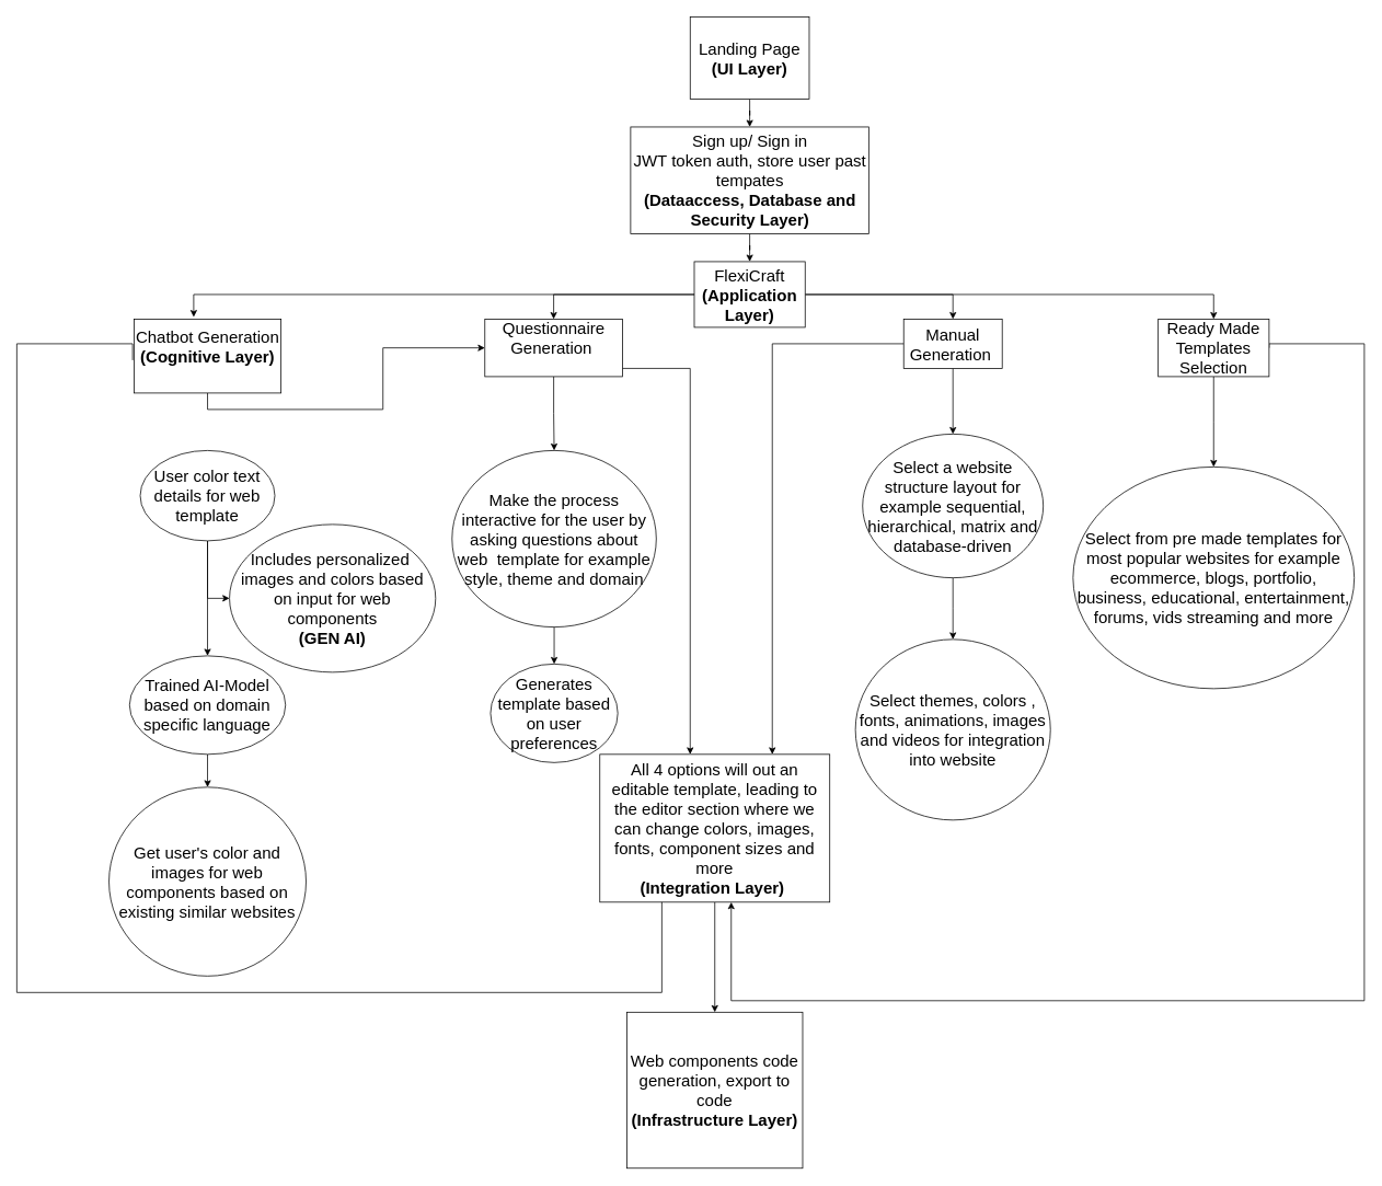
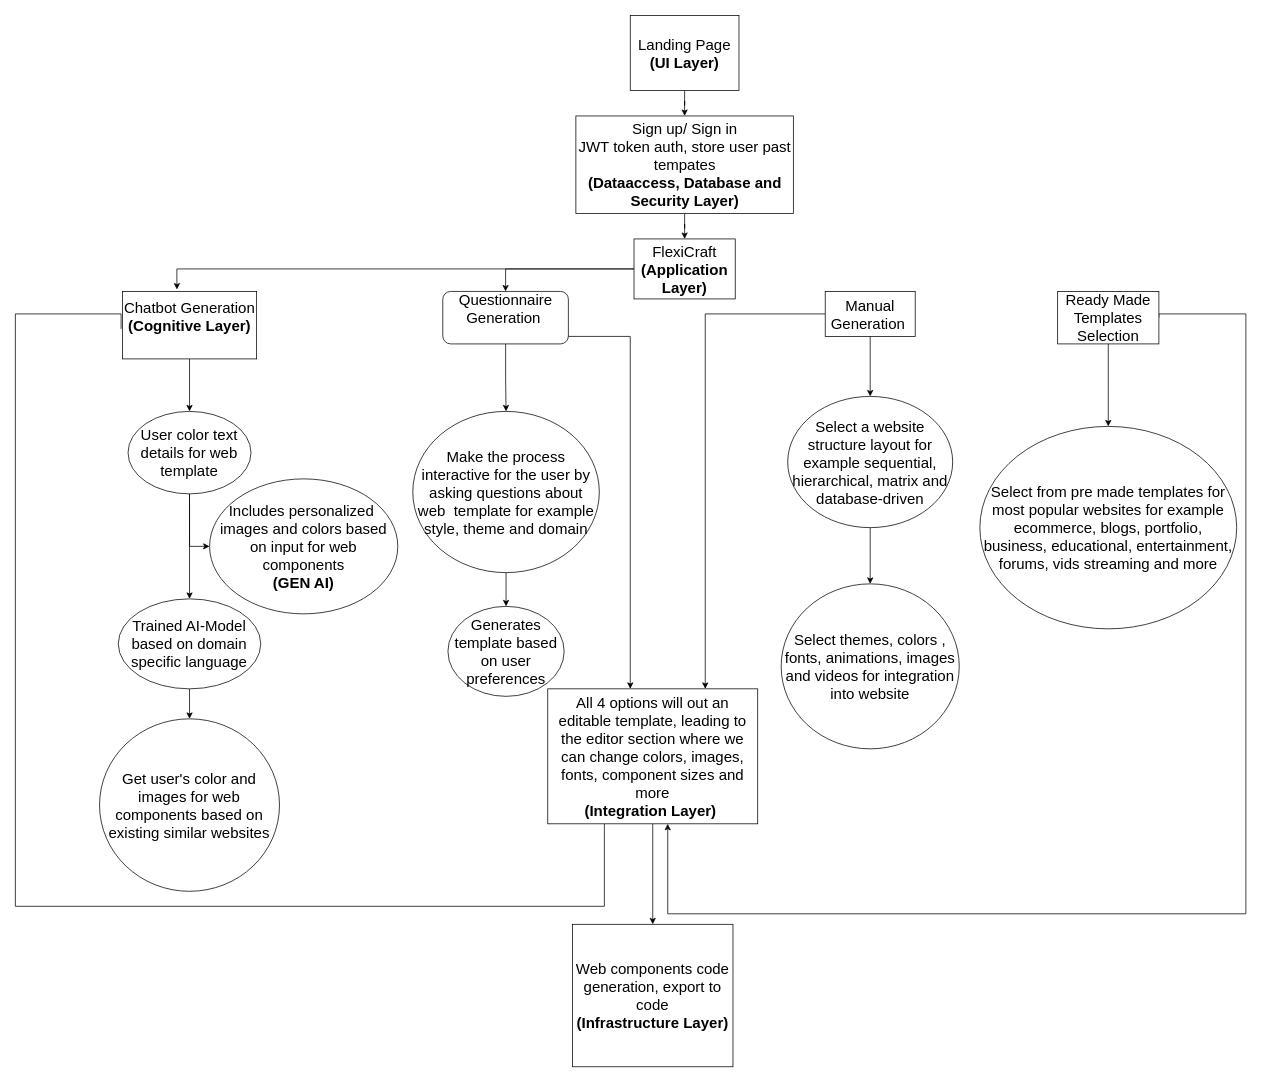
  <mxCell id="0" />
  <mxCell id="1" parent="0" />
- <mxCell id="2" style="edgeStyle=orthogonalEdgeStyle;rounded=0;orthogonalLoop=1;jettySize=auto;html=1;exitX=0.5;exitY=1;exitDx=0;exitDy=0;fontSize=20;" parent="1" source="4" target="13" edge="1"><mxGeometry relative="1" as="geometry" /></mxCell>
+ <mxCell id="2" style="edgeStyle=orthogonalEdgeStyle;rounded=0;orthogonalLoop=1;jettySize=auto;html=1;exitX=0.5;exitY=1;exitDx=0;exitDy=0;entryX=0.5;entryY=0;entryDx=0;entryDy=0;fontSize=20;" parent="1" source="4" target="24" edge="1"><mxGeometry relative="1" as="geometry" /></mxCell>
  <mxCell id="3" style="edgeStyle=orthogonalEdgeStyle;rounded=0;orthogonalLoop=1;jettySize=auto;html=1;entryX=0.5;entryY=1;entryDx=0;entryDy=0;fontSize=20;" parent="1" edge="1"><mxGeometry relative="1" as="geometry"><mxPoint x="805.5" y="1087.92" as="targetPoint" /><mxPoint x="161" y="437.997" as="sourcePoint" /><Array as="points"><mxPoint x="161" y="418" /><mxPoint x="20" y="418" /><mxPoint x="20" y="1208" /><mxPoint x="806" y="1208" /></Array></mxGeometry></mxCell>
  <mxCell id="4" value="Chatbot Generation&lt;div style=&quot;font-size: 20px;&quot;&gt;&lt;b&gt;(Cognitive Layer)&lt;/b&gt;&lt;/div&gt;&lt;div style=&quot;font-size: 20px;&quot;&gt;&lt;br style=&quot;font-size: 20px;&quot;&gt;&lt;/div&gt;" style="rounded=0;whiteSpace=wrap;html=1;fontSize=20;" parent="1" vertex="1"><mxGeometry x="162.75" y="388" width="179" height="90" as="geometry" /></mxCell>
  <mxCell id="5" value="" style="edgeStyle=orthogonalEdgeStyle;rounded=0;orthogonalLoop=1;jettySize=auto;html=1;fontSize=20;" parent="1" source="7" target="36" edge="1"><mxGeometry relative="1" as="geometry" /></mxCell>
  <mxCell id="6" style="edgeStyle=orthogonalEdgeStyle;rounded=0;orthogonalLoop=1;jettySize=auto;html=1;fontSize=20;exitX=1;exitY=0.5;exitDx=0;exitDy=0;" parent="1" source="7" edge="1"><mxGeometry relative="1" as="geometry"><mxPoint x="890" y="1098" as="targetPoint" /><mxPoint x="1661" y="438" as="sourcePoint" /><Array as="points"><mxPoint x="1545" y="418" /><mxPoint x="1661" y="418" /><mxPoint x="1661" y="1218" /><mxPoint x="890" y="1218" /></Array></mxGeometry></mxCell>
  <mxCell id="7" value="Ready Made Templates Selection" style="rounded=0;whiteSpace=wrap;html=1;fontSize=20;" parent="1" vertex="1"><mxGeometry x="1410" y="388" width="135" height="70" as="geometry" /></mxCell>
  <mxCell id="8" value="" style="edgeStyle=orthogonalEdgeStyle;rounded=0;orthogonalLoop=1;jettySize=auto;html=1;fontSize=20;" parent="1" source="10" target="35" edge="1"><mxGeometry relative="1" as="geometry" /></mxCell>
  <mxCell id="9" style="edgeStyle=orthogonalEdgeStyle;rounded=0;orthogonalLoop=1;jettySize=auto;html=1;entryX=0.75;entryY=0;entryDx=0;entryDy=0;fontSize=20;" parent="1" source="10" target="38" edge="1"><mxGeometry relative="1" as="geometry" /></mxCell>
  <mxCell id="10" value="Manual Generation&amp;nbsp;" style="rounded=0;whiteSpace=wrap;html=1;fontSize=20;" parent="1" vertex="1"><mxGeometry x="1100" y="388" width="120" height="60" as="geometry" /></mxCell>
  <mxCell id="11" value="" style="edgeStyle=orthogonalEdgeStyle;rounded=0;orthogonalLoop=1;jettySize=auto;html=1;fontSize=20;" parent="1" source="13" target="30" edge="1"><mxGeometry relative="1" as="geometry" /></mxCell>
  <mxCell id="12" style="edgeStyle=orthogonalEdgeStyle;rounded=0;orthogonalLoop=1;jettySize=auto;html=1;fontSize=20;" parent="1" source="13" target="38" edge="1"><mxGeometry relative="1" as="geometry"><Array as="points"><mxPoint x="840" y="448" /></Array></mxGeometry></mxCell>
- <mxCell id="13" value="Questionnaire Generation&amp;nbsp;&lt;div style=&quot;font-size: 20px;&quot;&gt;&lt;br style=&quot;font-size: 20px;&quot;&gt;&lt;/div&gt;" style="rounded=0;whiteSpace=wrap;html=1;fontSize=20;" parent="1" vertex="1"><mxGeometry x="590" y="388" width="167.5" height="70" as="geometry" /></mxCell>
+ <mxCell id="13" value="Questionnaire Generation&amp;nbsp;&lt;div style=&quot;font-size: 20px;&quot;&gt;&lt;br style=&quot;font-size: 20px;&quot;&gt;&lt;/div&gt;" style="whiteSpace=wrap;html=1;fontSize=20;rounded=1;" parent="1" vertex="1"><mxGeometry x="590" y="388" width="167.5" height="70" as="geometry" /></mxCell>
  <mxCell id="14" style="edgeStyle=orthogonalEdgeStyle;rounded=0;orthogonalLoop=1;jettySize=auto;html=1;entryX=0.5;entryY=0;entryDx=0;entryDy=0;fontSize=20;" parent="1" source="17" target="13" edge="1"><mxGeometry relative="1" as="geometry" /></mxCell>
- <mxCell id="15" style="edgeStyle=orthogonalEdgeStyle;rounded=0;orthogonalLoop=1;jettySize=auto;html=1;entryX=0.5;entryY=0;entryDx=0;entryDy=0;fontSize=20;" parent="1" source="17" target="10" edge="1"><mxGeometry relative="1" as="geometry" /></mxCell>
- <mxCell id="16" style="edgeStyle=orthogonalEdgeStyle;rounded=0;orthogonalLoop=1;jettySize=auto;html=1;entryX=0.5;entryY=0;entryDx=0;entryDy=0;fontSize=20;" parent="1" source="17" target="7" edge="1"><mxGeometry relative="1" as="geometry"><mxPoint x="1740" y="408" as="targetPoint" /></mxGeometry></mxCell>
  <mxCell id="17" value="FlexiCraft&lt;div style=&quot;font-size: 20px;&quot;&gt;&lt;b&gt;(&lt;span style=&quot;background-color: initial; font-size: 20px;&quot;&gt;Application Layer)&lt;/span&gt;&lt;/b&gt;&lt;/div&gt;" style="rounded=0;whiteSpace=wrap;html=1;fontSize=20;" parent="1" vertex="1"><mxGeometry x="845" y="318" width="135" height="80" as="geometry" /></mxCell>
  <mxCell id="18" value="" style="edgeStyle=orthogonalEdgeStyle;rounded=0;orthogonalLoop=1;jettySize=auto;html=1;fontSize=20;" parent="1" source="19" target="21" edge="1"><mxGeometry relative="1" as="geometry" /></mxCell>
  <mxCell id="19" value="Landing Page&lt;div style=&quot;font-size: 20px;&quot;&gt;&lt;b&gt;(UI Layer)&lt;/b&gt;&lt;/div&gt;" style="rounded=0;whiteSpace=wrap;html=1;fontSize=20;" parent="1" vertex="1"><mxGeometry x="840" y="20" width="145" height="100" as="geometry" /></mxCell>
  <mxCell id="20" value="" style="edgeStyle=orthogonalEdgeStyle;rounded=0;orthogonalLoop=1;jettySize=auto;html=1;fontSize=20;" parent="1" source="21" target="17" edge="1"><mxGeometry relative="1" as="geometry" /></mxCell>
  <mxCell id="21" value="Sign up/ Sign in&lt;div style=&quot;font-size: 20px;&quot;&gt;JWT token auth, store user past tempates&lt;/div&gt;&lt;div style=&quot;font-size: 20px;&quot;&gt;&lt;b&gt;(Dataaccess, Database and Security Layer)&lt;/b&gt;&lt;/div&gt;" style="rounded=0;whiteSpace=wrap;html=1;fontSize=20;" parent="1" vertex="1"><mxGeometry x="767.5" y="154" width="290" height="130" as="geometry" /></mxCell>
  <mxCell id="22" style="edgeStyle=orthogonalEdgeStyle;rounded=0;orthogonalLoop=1;jettySize=auto;html=1;entryX=0.5;entryY=0;entryDx=0;entryDy=0;fontSize=20;" parent="1" source="24" target="26" edge="1"><mxGeometry relative="1" as="geometry" /></mxCell>
  <mxCell id="23" style="edgeStyle=orthogonalEdgeStyle;rounded=0;orthogonalLoop=1;jettySize=auto;html=1;entryX=0;entryY=0.5;entryDx=0;entryDy=0;fontSize=20;" parent="1" source="24" target="28" edge="1"><mxGeometry relative="1" as="geometry" /></mxCell>
  <mxCell id="24" value="User color text details for web template" style="ellipse;whiteSpace=wrap;html=1;fontSize=20;" parent="1" vertex="1"><mxGeometry x="170.25" y="548" width="164" height="110" as="geometry" /></mxCell>
  <mxCell id="25" style="edgeStyle=orthogonalEdgeStyle;rounded=0;orthogonalLoop=1;jettySize=auto;html=1;fontSize=20;" parent="1" source="26" target="27" edge="1"><mxGeometry relative="1" as="geometry" /></mxCell>
  <mxCell id="26" value="Trained AI-Model based on domain specific language" style="ellipse;whiteSpace=wrap;html=1;fontSize=20;" parent="1" vertex="1"><mxGeometry x="157.25" y="798" width="190" height="120" as="geometry" /></mxCell>
  <mxCell id="27" value="Get user's color and images for web components based on existing similar websites" style="ellipse;whiteSpace=wrap;html=1;fontSize=20;" parent="1" vertex="1"><mxGeometry x="132.25" y="958" width="240" height="230" as="geometry" /></mxCell>
  <mxCell id="28" value="Includes personalized&amp;nbsp; images and colors based on input for web components&lt;div style=&quot;font-size: 20px;&quot;&gt;&lt;b&gt;(GEN AI)&lt;/b&gt;&lt;/div&gt;" style="ellipse;whiteSpace=wrap;html=1;fontSize=20;" parent="1" vertex="1"><mxGeometry x="279" y="638" width="251" height="180" as="geometry" /></mxCell>
  <mxCell id="29" value="" style="edgeStyle=orthogonalEdgeStyle;rounded=0;orthogonalLoop=1;jettySize=auto;html=1;fontSize=20;" parent="1" source="30" target="32" edge="1"><mxGeometry relative="1" as="geometry" /></mxCell>
  <mxCell id="30" value="Make the process interactive for the user by asking questions about web&amp;nbsp; template for example style, theme and domain" style="ellipse;whiteSpace=wrap;html=1;fontSize=20;" parent="1" vertex="1"><mxGeometry x="550" y="548" width="248.75" height="215" as="geometry" /></mxCell>
  <mxCell id="31" style="edgeStyle=orthogonalEdgeStyle;rounded=0;orthogonalLoop=1;jettySize=auto;html=1;entryX=0.406;entryY=-0.029;entryDx=0;entryDy=0;entryPerimeter=0;fontSize=20;" parent="1" source="17" target="4" edge="1"><mxGeometry relative="1" as="geometry"><Array as="points"><mxPoint x="235" y="358" /></Array></mxGeometry></mxCell>
  <mxCell id="32" value="Generates template based on user preferences" style="ellipse;whiteSpace=wrap;html=1;fontSize=20;" parent="1" vertex="1"><mxGeometry x="596.87" y="808" width="155" height="120" as="geometry" /></mxCell>
  <mxCell id="33" value="Select themes, colors , fonts, animations, images and videos for integration into website" style="ellipse;whiteSpace=wrap;html=1;fontSize=20;" parent="1" vertex="1"><mxGeometry x="1041.25" y="778" width="237.5" height="220" as="geometry" /></mxCell>
  <mxCell id="34" value="" style="edgeStyle=orthogonalEdgeStyle;rounded=0;orthogonalLoop=1;jettySize=auto;html=1;fontSize=20;" parent="1" source="35" target="33" edge="1"><mxGeometry relative="1" as="geometry" /></mxCell>
  <mxCell id="35" value="Select a website structure layout for example sequential, hierarchical, matrix and database-driven" style="ellipse;whiteSpace=wrap;html=1;fontSize=20;" parent="1" vertex="1"><mxGeometry x="1050" y="528" width="220" height="175" as="geometry" /></mxCell>
  <mxCell id="36" value="Select from pre made templates for most popular websites for example ecommerce, blogs, portfolio, business, educational, entertainment, forums, vids streaming and more" style="ellipse;whiteSpace=wrap;html=1;fontSize=20;" parent="1" vertex="1"><mxGeometry x="1306.25" y="568" width="342.5" height="270" as="geometry" /></mxCell>
  <mxCell id="37" style="edgeStyle=orthogonalEdgeStyle;rounded=0;orthogonalLoop=1;jettySize=auto;html=1;fontSize=20;" parent="1" source="38" target="39" edge="1"><mxGeometry relative="1" as="geometry" /></mxCell>
  <mxCell id="38" value="&lt;font style=&quot;font-size: 20px;&quot;&gt;All 4 options will out an editable template, leading to the editor section where we can change colors, images, fonts, component sizes and more&lt;/font&gt;&lt;div style=&quot;font-size: 20px;&quot;&gt;&lt;font style=&quot;font-size: 20px;&quot;&gt;&lt;b&gt;(Integration Layer)&amp;nbsp;&lt;/b&gt;&lt;/font&gt;&lt;/div&gt;" style="rounded=0;whiteSpace=wrap;html=1;fontSize=20;" parent="1" vertex="1"><mxGeometry x="730" y="918" width="280" height="180" as="geometry" /></mxCell>
  <mxCell id="39" value="&lt;font style=&quot;font-size: 20px;&quot;&gt;Web components code generation, export to code&lt;/font&gt;&lt;div style=&quot;font-size: 20px;&quot;&gt;&lt;font style=&quot;font-size: 20px;&quot;&gt;&lt;b&gt;(Infrastructure Layer)&lt;/b&gt;&lt;/font&gt;&lt;/div&gt;" style="rounded=0;whiteSpace=wrap;html=1;fontSize=20;" parent="1" vertex="1"><mxGeometry x="763" y="1232" width="214" height="190" as="geometry" /></mxCell>
